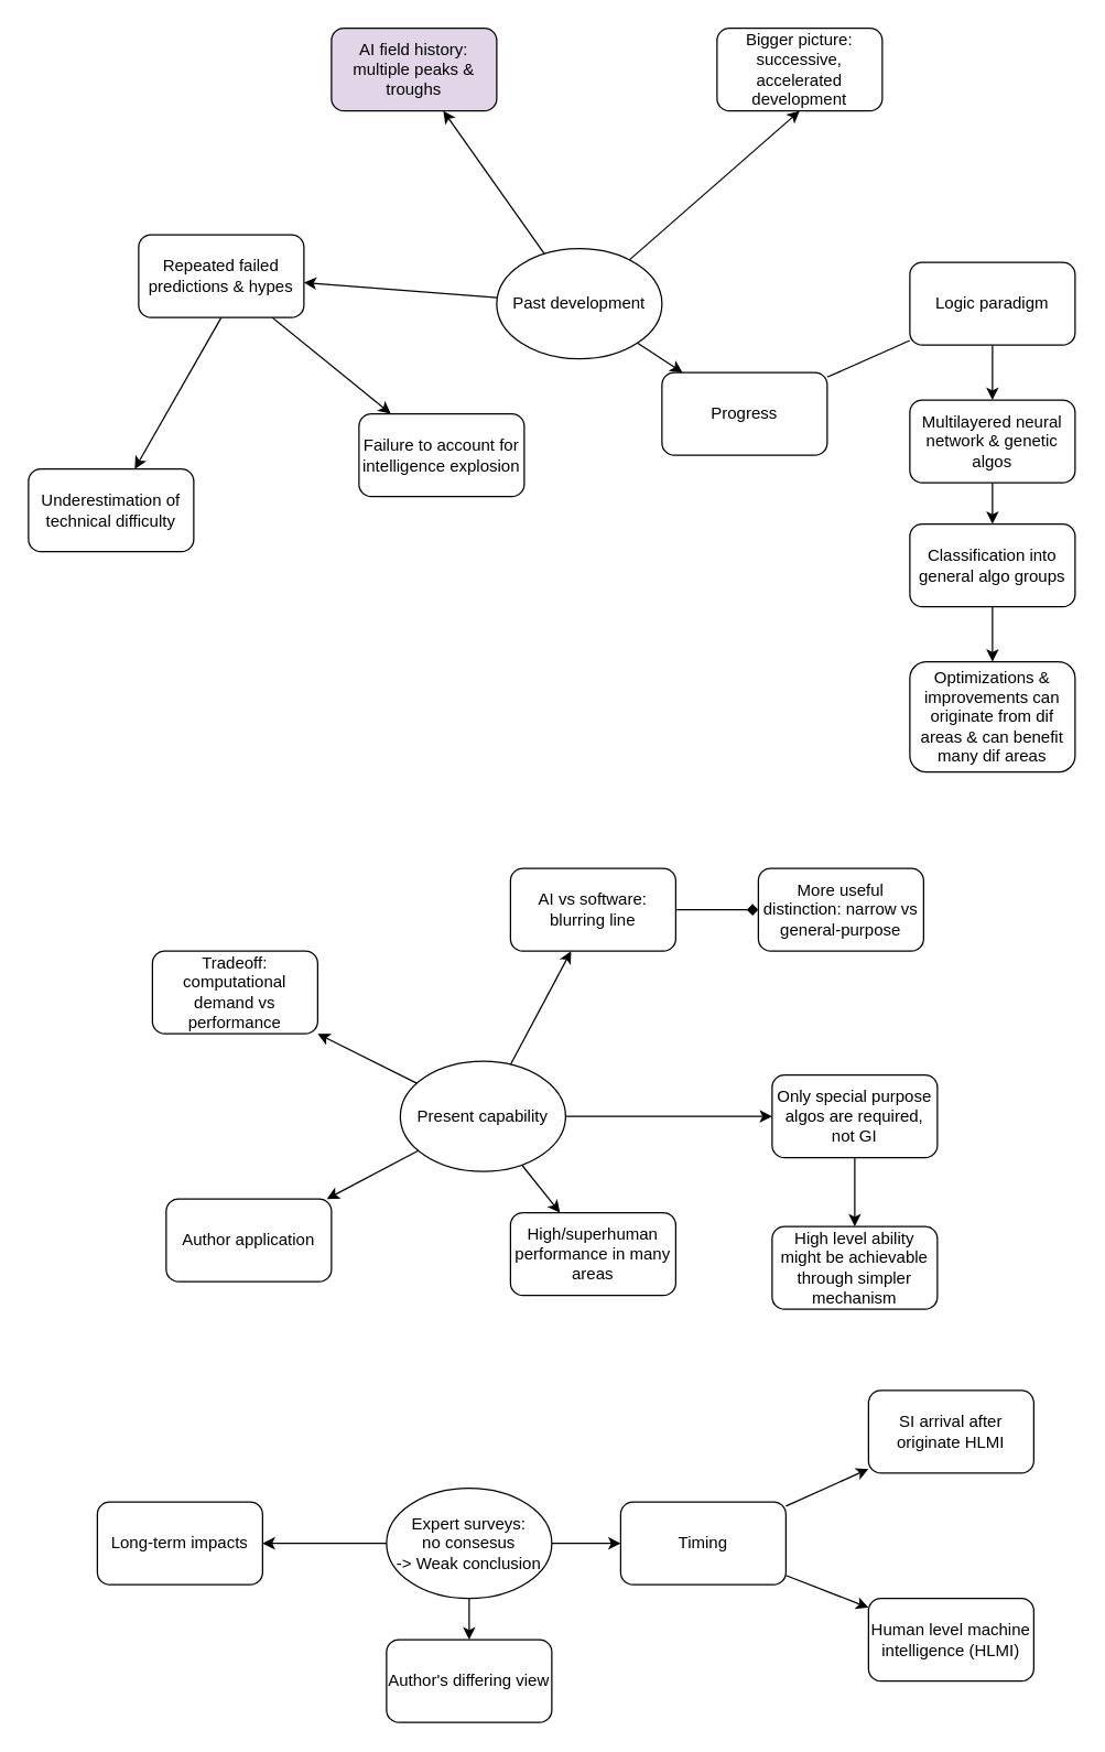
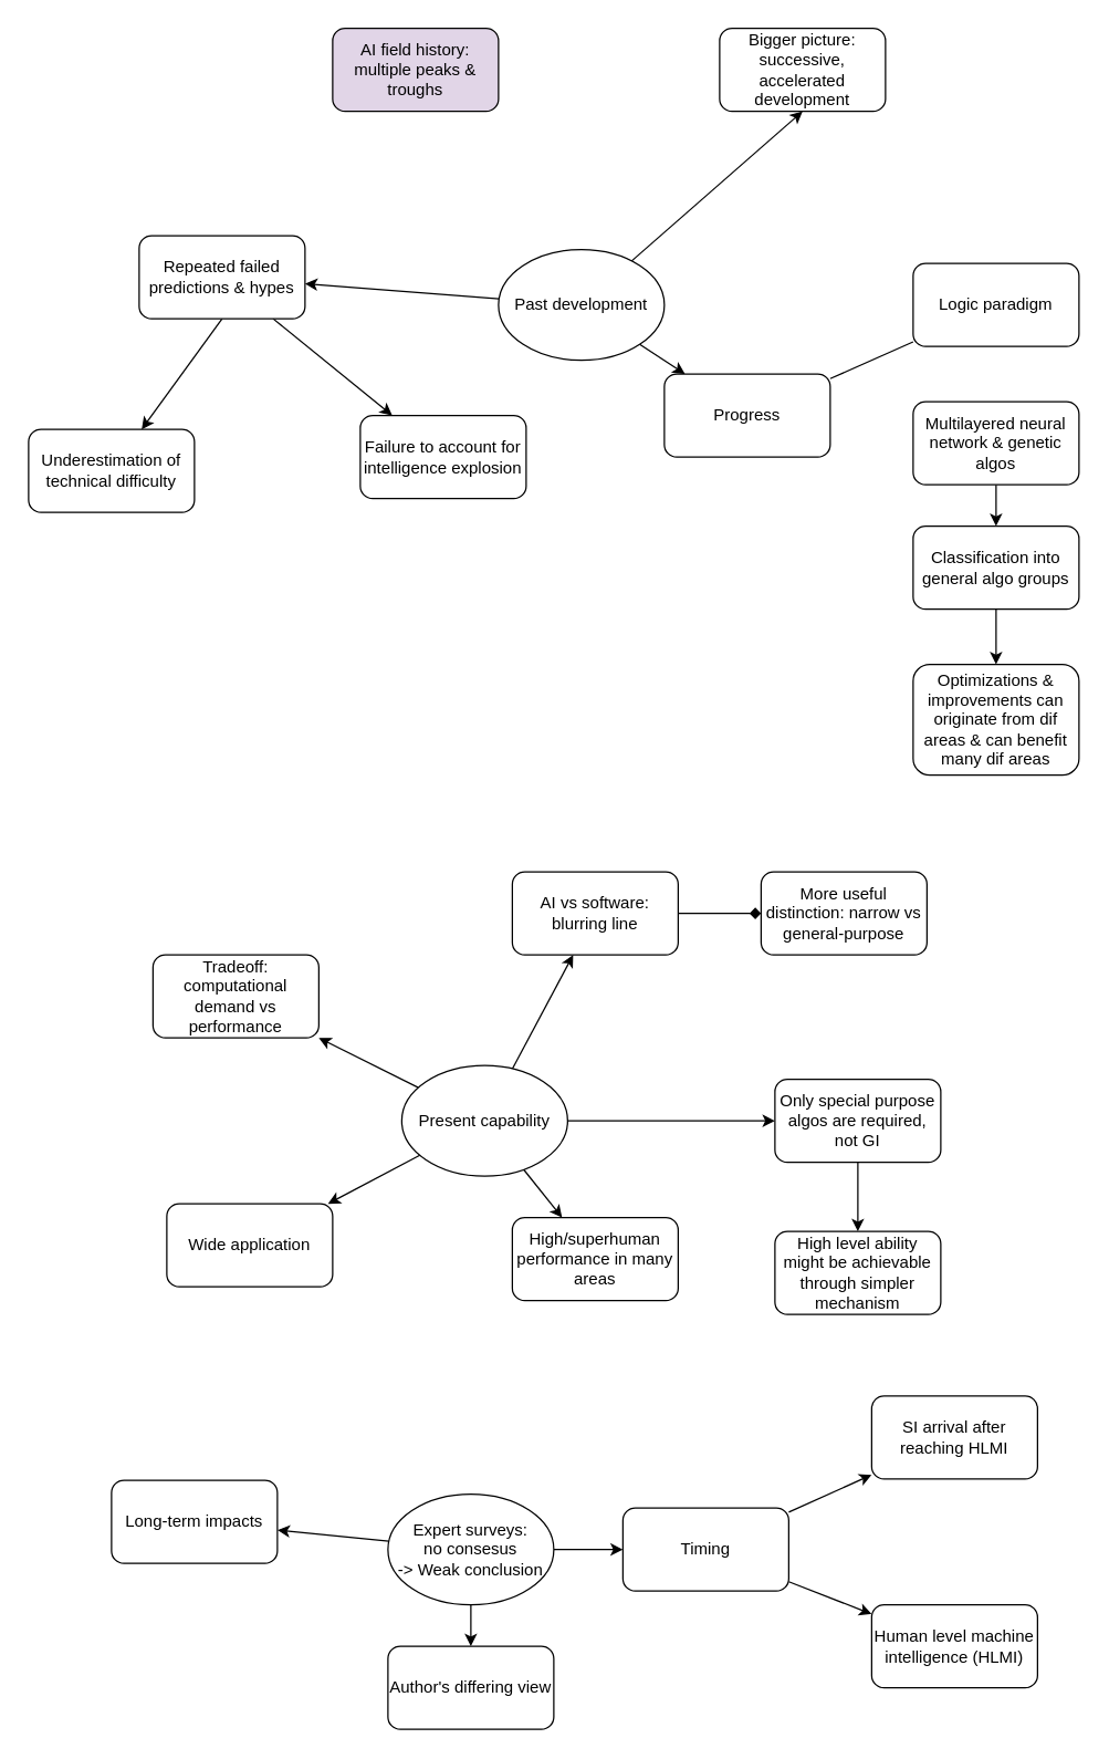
  <mxCell id="0" />
  <mxCell id="1" parent="0" />
  <mxCell id="2" value="AI field history:&lt;br&gt;multiple peaks &amp;amp; troughs" style="rounded=1;whiteSpace=wrap;html=1;fillColor=#e1d5e7;" vertex="1" parent="1"><mxGeometry x="240" y="20" width="120" height="60" as="geometry" /></mxCell>
  <mxCell id="3" style="rounded=0;orthogonalLoop=1;jettySize=auto;html=1;" edge="1" parent="1" source="7" target="15"><mxGeometry relative="1" as="geometry" /></mxCell>
  <mxCell id="4" style="rounded=0;orthogonalLoop=1;jettySize=auto;html=1;" edge="1" parent="1" source="7" target="11"><mxGeometry relative="1" as="geometry" /></mxCell>
- <mxCell id="5" style="rounded=0;orthogonalLoop=1;jettySize=auto;html=1;" edge="1" parent="1" source="7" target="2"><mxGeometry relative="1" as="geometry" /></mxCell>
  <mxCell id="6" style="rounded=0;orthogonalLoop=1;jettySize=auto;html=1;entryX=0.5;entryY=1;entryDx=0;entryDy=0;" edge="1" parent="1" source="7" target="8"><mxGeometry relative="1" as="geometry" /></mxCell>
  <mxCell id="7" value="Past development" style="ellipse;whiteSpace=wrap;html=1;" vertex="1" parent="1"><mxGeometry x="360" y="180" width="120" height="80" as="geometry" /></mxCell>
  <mxCell id="8" value="Bigger picture:&lt;br&gt;successive, accelerated development" style="rounded=1;whiteSpace=wrap;html=1;" vertex="1" parent="1"><mxGeometry x="520" y="20" width="120" height="60" as="geometry" /></mxCell>
  <mxCell id="9" style="rounded=0;orthogonalLoop=1;jettySize=auto;html=1;exitX=0.5;exitY=1;exitDx=0;exitDy=0;" edge="1" parent="1" source="11" target="12"><mxGeometry relative="1" as="geometry" /></mxCell>
  <mxCell id="10" style="rounded=0;orthogonalLoop=1;jettySize=auto;html=1;" edge="1" parent="1" source="11" target="13"><mxGeometry relative="1" as="geometry" /></mxCell>
  <mxCell id="11" value="Repeated failed predictions &amp;amp; hypes" style="rounded=1;whiteSpace=wrap;html=1;" vertex="1" parent="1"><mxGeometry x="100" y="170" width="120" height="60" as="geometry" /></mxCell>
- <mxCell id="12" value="Underestimation of technical difficulty" style="rounded=1;whiteSpace=wrap;html=1;" vertex="1" parent="1"><mxGeometry x="20" y="340" width="120" height="60" as="geometry" /></mxCell>
+ <mxCell id="12" value="Underestimation of technical difficulty" style="rounded=1;whiteSpace=wrap;html=1;" vertex="1" parent="1"><mxGeometry x="20" y="310" width="120" height="60" as="geometry" /></mxCell>
  <mxCell id="13" value="Failure to account for intelligence explosion" style="rounded=1;whiteSpace=wrap;html=1;" vertex="1" parent="1"><mxGeometry x="260" y="300" width="120" height="60" as="geometry" /></mxCell>
  <mxCell id="14" value="" style="rounded=0;orthogonalLoop=1;jettySize=auto;html=1;endArrow=none;endFill=0;" edge="1" parent="1" source="15" target="17"><mxGeometry relative="1" as="geometry" /></mxCell>
  <mxCell id="15" value="Progress" style="rounded=1;whiteSpace=wrap;html=1;" vertex="1" parent="1"><mxGeometry x="480" y="270" width="120" height="60" as="geometry" /></mxCell>
- <mxCell id="16" value="" style="edgeStyle=orthogonalEdgeStyle;rounded=0;orthogonalLoop=1;jettySize=auto;html=1;" edge="1" parent="1" source="17" target="19"><mxGeometry relative="1" as="geometry" /></mxCell>
  <mxCell id="17" value="Logic paradigm" style="rounded=1;whiteSpace=wrap;html=1;" vertex="1" parent="1"><mxGeometry x="660" y="190" width="120" height="60" as="geometry" /></mxCell>
  <mxCell id="18" value="" style="edgeStyle=orthogonalEdgeStyle;rounded=0;orthogonalLoop=1;jettySize=auto;html=1;" edge="1" parent="1" source="19" target="21"><mxGeometry relative="1" as="geometry" /></mxCell>
  <mxCell id="19" value="Multilayered neural network &amp;amp; genetic algos" style="rounded=1;whiteSpace=wrap;html=1;" vertex="1" parent="1"><mxGeometry x="660" y="290" width="120" height="60" as="geometry" /></mxCell>
  <mxCell id="20" value="" style="edgeStyle=orthogonalEdgeStyle;rounded=0;orthogonalLoop=1;jettySize=auto;html=1;" edge="1" parent="1" source="21" target="22"><mxGeometry relative="1" as="geometry" /></mxCell>
  <mxCell id="21" value="Classification into general algo groups" style="rounded=1;whiteSpace=wrap;html=1;" vertex="1" parent="1"><mxGeometry x="660" y="380" width="120" height="60" as="geometry" /></mxCell>
  <mxCell id="22" value="Optimizations &amp;amp; improvements can originate from dif areas &amp;amp; can benefit many dif areas" style="rounded=1;whiteSpace=wrap;html=1;" vertex="1" parent="1"><mxGeometry x="660" y="480" width="120" height="80" as="geometry" /></mxCell>
  <mxCell id="23" value="" style="edgeStyle=orthogonalEdgeStyle;rounded=0;orthogonalLoop=1;jettySize=auto;html=1;endArrow=diamond;" edge="1" parent="1" source="24" target="32"><mxGeometry relative="1" as="geometry" /></mxCell>
  <mxCell id="24" value="AI vs software: blurring line" style="rounded=1;whiteSpace=wrap;html=1;" vertex="1" parent="1"><mxGeometry x="370" y="630" width="120" height="60" as="geometry" /></mxCell>
  <mxCell id="25" value="Tradeoff: computational demand vs performance" style="rounded=1;whiteSpace=wrap;html=1;" vertex="1" parent="1"><mxGeometry x="110" y="690" width="120" height="60" as="geometry" /></mxCell>
  <mxCell id="26" style="rounded=0;orthogonalLoop=1;jettySize=auto;html=1;" edge="1" parent="1" source="31" target="25"><mxGeometry relative="1" as="geometry" /></mxCell>
  <mxCell id="27" style="rounded=0;orthogonalLoop=1;jettySize=auto;html=1;" edge="1" parent="1" source="31" target="24"><mxGeometry relative="1" as="geometry" /></mxCell>
  <mxCell id="28" style="edgeStyle=orthogonalEdgeStyle;rounded=0;orthogonalLoop=1;jettySize=auto;html=1;" edge="1" parent="1" source="31" target="36"><mxGeometry relative="1" as="geometry" /></mxCell>
  <mxCell id="29" style="rounded=0;orthogonalLoop=1;jettySize=auto;html=1;" edge="1" parent="1" source="31" target="33"><mxGeometry relative="1" as="geometry" /></mxCell>
  <mxCell id="30" style="rounded=0;orthogonalLoop=1;jettySize=auto;html=1;" edge="1" parent="1" source="31" target="34"><mxGeometry relative="1" as="geometry" /></mxCell>
  <mxCell id="31" value="Present capability" style="ellipse;whiteSpace=wrap;html=1;" vertex="1" parent="1"><mxGeometry x="290" y="770" width="120" height="80" as="geometry" /></mxCell>
  <mxCell id="32" value="More useful distinction: narrow vs general-purpose" style="rounded=1;whiteSpace=wrap;html=1;" vertex="1" parent="1"><mxGeometry x="550" y="630" width="120" height="60" as="geometry" /></mxCell>
  <mxCell id="33" value="High/superhuman performance in many areas" style="rounded=1;whiteSpace=wrap;html=1;" vertex="1" parent="1"><mxGeometry x="370" y="880" width="120" height="60" as="geometry" /></mxCell>
- <mxCell id="34" value="Author application" style="rounded=1;whiteSpace=wrap;html=1;" vertex="1" parent="1"><mxGeometry x="120" y="870" width="120" height="60" as="geometry" /></mxCell>
+ <mxCell id="34" value="Wide application" style="rounded=1;whiteSpace=wrap;html=1;" vertex="1" parent="1"><mxGeometry x="120" y="870" width="120" height="60" as="geometry" /></mxCell>
  <mxCell id="35" value="" style="edgeStyle=orthogonalEdgeStyle;rounded=0;orthogonalLoop=1;jettySize=auto;html=1;" edge="1" parent="1" source="36" target="37"><mxGeometry relative="1" as="geometry" /></mxCell>
  <mxCell id="36" value="Only special purpose algos are required, not GI" style="rounded=1;whiteSpace=wrap;html=1;" vertex="1" parent="1"><mxGeometry x="560" y="780" width="120" height="60" as="geometry" /></mxCell>
  <mxCell id="37" value="High level ability might be achievable through simpler mechanism" style="rounded=1;whiteSpace=wrap;html=1;" vertex="1" parent="1"><mxGeometry x="560" y="890" width="120" height="60" as="geometry" /></mxCell>
  <mxCell id="38" style="rounded=0;orthogonalLoop=1;jettySize=auto;html=1;" edge="1" parent="1" source="41" target="43"><mxGeometry relative="1" as="geometry" /></mxCell>
  <mxCell id="39" style="rounded=0;orthogonalLoop=1;jettySize=auto;html=1;" edge="1" parent="1" source="41" target="44"><mxGeometry relative="1" as="geometry" /></mxCell>
  <mxCell id="40" style="rounded=0;orthogonalLoop=1;jettySize=auto;html=1;entryX=0;entryY=0.5;entryDx=0;entryDy=0;" edge="1" parent="1" source="41" target="47"><mxGeometry relative="1" as="geometry" /></mxCell>
  <mxCell id="41" value="Expert surveys:&lt;br&gt;no consesus&lt;br style=&quot;border-color: var(--border-color);&quot;&gt;-&amp;gt; Weak conclusion" style="ellipse;whiteSpace=wrap;html=1;" vertex="1" parent="1"><mxGeometry x="280" y="1080" width="120" height="80" as="geometry" /></mxCell>
  <mxCell id="42" value="Human level machine intelligence (HLMI)" style="rounded=1;whiteSpace=wrap;html=1;" vertex="1" parent="1"><mxGeometry x="630" y="1160" width="120" height="60" as="geometry" /></mxCell>
  <mxCell id="43" value="Author's differing view" style="rounded=1;whiteSpace=wrap;html=1;" vertex="1" parent="1"><mxGeometry x="280" y="1190" width="120" height="60" as="geometry" /></mxCell>
- <mxCell id="44" value="Long-term impacts" style="rounded=1;whiteSpace=wrap;html=1;" vertex="1" parent="1"><mxGeometry x="70" y="1090" width="120" height="60" as="geometry" /></mxCell>
+ <mxCell id="44" value="Long-term impacts" style="rounded=1;whiteSpace=wrap;html=1;" vertex="1" parent="1"><mxGeometry x="80" y="1070" width="120" height="60" as="geometry" /></mxCell>
  <mxCell id="45" style="rounded=0;orthogonalLoop=1;jettySize=auto;html=1;" edge="1" parent="1" source="47" target="48"><mxGeometry relative="1" as="geometry" /></mxCell>
  <mxCell id="46" style="rounded=0;orthogonalLoop=1;jettySize=auto;html=1;" edge="1" parent="1" source="47" target="42"><mxGeometry relative="1" as="geometry" /></mxCell>
  <mxCell id="47" value="Timing" style="rounded=1;whiteSpace=wrap;html=1;" vertex="1" parent="1"><mxGeometry x="450" y="1090" width="120" height="60" as="geometry" /></mxCell>
- <mxCell id="48" value="SI arrival after originate HLMI" style="rounded=1;whiteSpace=wrap;html=1;" vertex="1" parent="1"><mxGeometry x="630" y="1009" width="120" height="60" as="geometry" /></mxCell>
+ <mxCell id="48" value="SI arrival after reaching HLMI" style="rounded=1;whiteSpace=wrap;html=1;" vertex="1" parent="1"><mxGeometry x="630" y="1009" width="120" height="60" as="geometry" /></mxCell>
